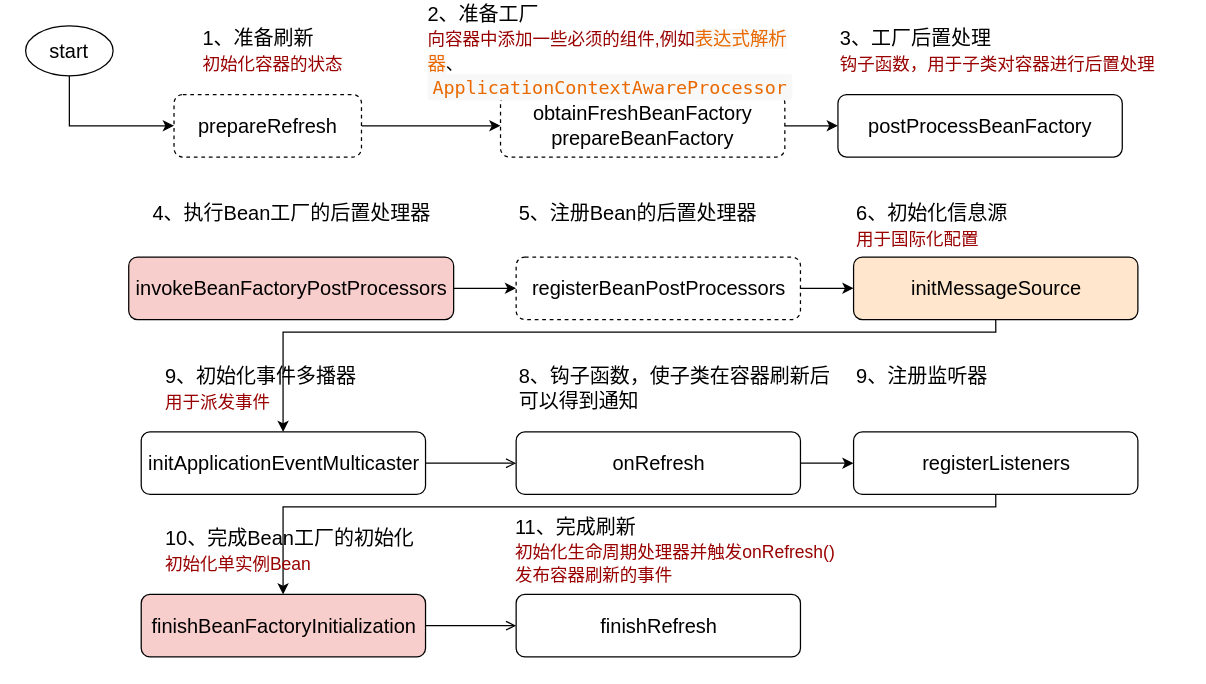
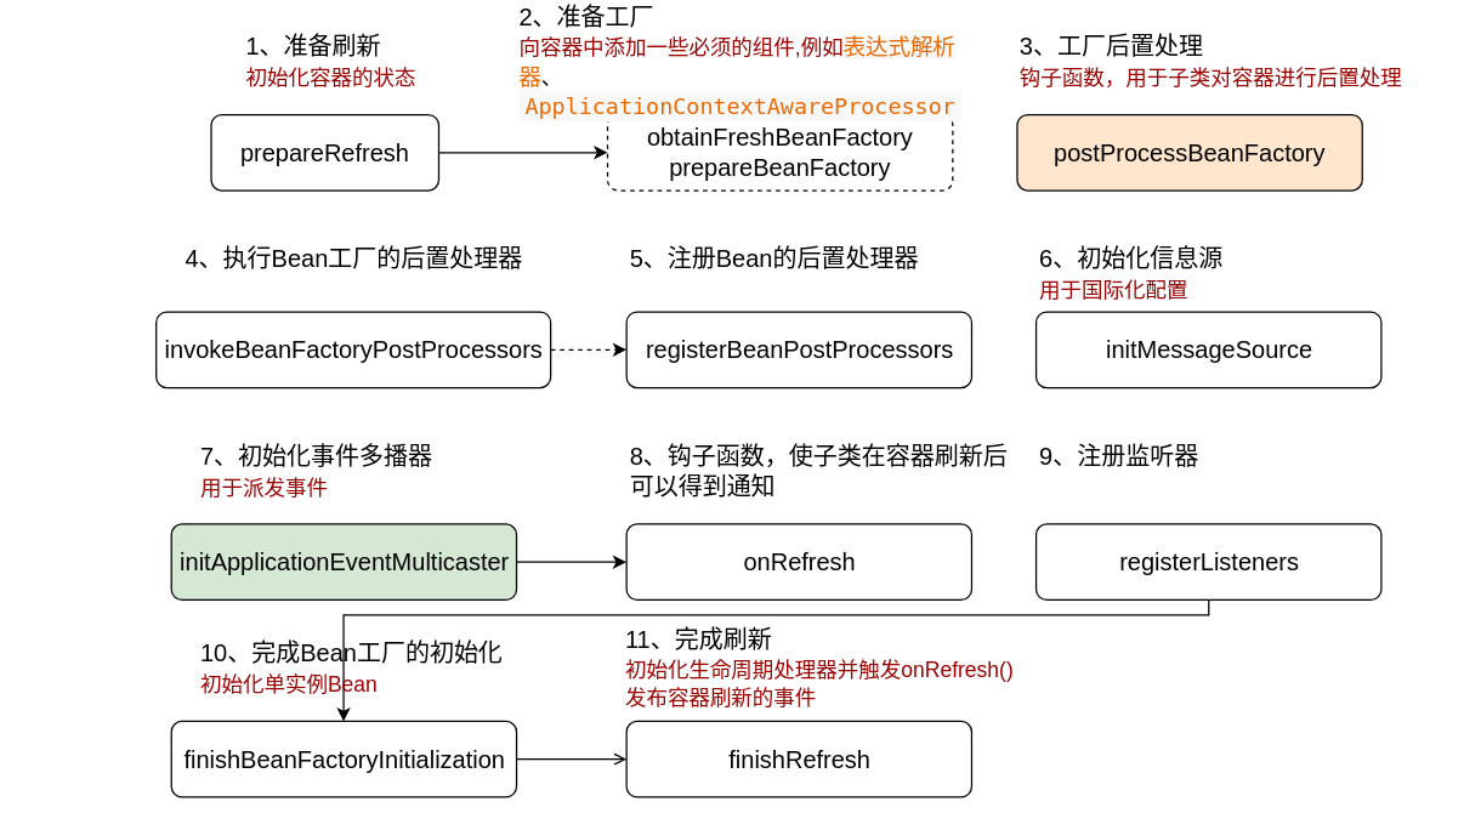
  <mxCell id="0" />
  <mxCell id="1" parent="0" />
- <mxCell id="2" style="edgeStyle=orthogonalEdgeStyle;rounded=0;orthogonalLoop=1;jettySize=auto;html=1;exitX=0.5;exitY=1;exitDx=0;exitDy=0;exitPerimeter=0;fontSize=16;entryX=0;entryY=0.5;entryDx=0;entryDy=0;" edge="1" parent="1" source="3" target="5"><mxGeometry relative="1" as="geometry" /></mxCell>
- <mxCell id="3" value="start" style="strokeWidth=1;html=1;shape=mxgraph.flowchart.start_1;whiteSpace=wrap;fontSize=16;" vertex="1" parent="1"><mxGeometry x="20" y="20" width="70" height="40" as="geometry" /></mxCell>
  <mxCell id="4" style="edgeStyle=orthogonalEdgeStyle;rounded=0;orthogonalLoop=1;jettySize=auto;html=1;exitX=1;exitY=0.5;exitDx=0;exitDy=0;fontSize=16;" edge="1" parent="1" source="5" target="7"><mxGeometry relative="1" as="geometry" /></mxCell>
- <mxCell id="5" value="prepareRefresh" style="rounded=1;whiteSpace=wrap;html=1;absoluteArcSize=1;arcSize=14;strokeWidth=1;fontSize=16;dashed=1;" vertex="1" parent="1"><mxGeometry x="138.75" y="75" width="150" height="50" as="geometry" /></mxCell>
- <mxCell id="6" style="edgeStyle=orthogonalEdgeStyle;rounded=0;orthogonalLoop=1;jettySize=auto;html=1;exitX=1;exitY=0.5;exitDx=0;exitDy=0;entryX=0;entryY=0.5;entryDx=0;entryDy=0;fontSize=16;" edge="1" parent="1" source="7" target="8"><mxGeometry relative="1" as="geometry" /></mxCell>
+ <mxCell id="5" value="prepareRefresh" style="rounded=1;whiteSpace=wrap;html=1;absoluteArcSize=1;arcSize=14;strokeWidth=1;fontSize=16;" vertex="1" parent="1"><mxGeometry x="138.75" y="75" width="150" height="50" as="geometry" /></mxCell>
  <mxCell id="7" value="obtainFreshBeanFactory&lt;br&gt;prepareBeanFactory" style="rounded=1;whiteSpace=wrap;html=1;absoluteArcSize=1;arcSize=14;strokeWidth=1;fontSize=16;dashed=1;" vertex="1" parent="1"><mxGeometry x="400" y="75" width="227.5" height="50" as="geometry" /></mxCell>
- <mxCell id="8" value="postProcessBeanFactory" style="rounded=1;whiteSpace=wrap;html=1;absoluteArcSize=1;arcSize=14;strokeWidth=1;fontSize=16;" vertex="1" parent="1"><mxGeometry x="670" y="75" width="227.5" height="50" as="geometry" /></mxCell>
- <mxCell id="9" style="edgeStyle=orthogonalEdgeStyle;rounded=0;orthogonalLoop=1;jettySize=auto;html=1;exitX=1;exitY=0.5;exitDx=0;exitDy=0;entryX=0;entryY=0.5;entryDx=0;entryDy=0;fontSize=16;" edge="1" parent="1" source="10" target="12"><mxGeometry relative="1" as="geometry" /></mxCell>
- <mxCell id="10" value="invokeBeanFactoryPostProcessors" style="rounded=1;whiteSpace=wrap;html=1;absoluteArcSize=1;arcSize=14;strokeWidth=1;fontSize=16;fillColor=#f8cecc;" vertex="1" parent="1"><mxGeometry x="102.5" y="205" width="260" height="50" as="geometry" /></mxCell>
- <mxCell id="11" style="edgeStyle=orthogonalEdgeStyle;rounded=0;orthogonalLoop=1;jettySize=auto;html=1;exitX=1;exitY=0.5;exitDx=0;exitDy=0;fontSize=16;entryX=0;entryY=0.5;entryDx=0;entryDy=0;" edge="1" parent="1" source="12" target="14"><mxGeometry relative="1" as="geometry" /></mxCell>
- <mxCell id="12" value="registerBeanPostProcessors" style="rounded=1;whiteSpace=wrap;html=1;absoluteArcSize=1;arcSize=14;strokeWidth=1;fontSize=16;dashed=1;" vertex="1" parent="1"><mxGeometry x="412.5" y="205" width="227.5" height="50" as="geometry" /></mxCell>
- <mxCell id="13" style="edgeStyle=orthogonalEdgeStyle;rounded=0;orthogonalLoop=1;jettySize=auto;html=1;exitX=0.5;exitY=1;exitDx=0;exitDy=0;fontSize=16;" edge="1" parent="1" source="14" target="16"><mxGeometry relative="1" as="geometry"><Array as="points"><mxPoint x="796" y="265" /><mxPoint x="226" y="265" /></Array></mxGeometry></mxCell>
- <mxCell id="14" value="initMessageSource" style="rounded=1;whiteSpace=wrap;html=1;absoluteArcSize=1;arcSize=14;strokeWidth=1;fontSize=16;fillColor=#ffe6cc;" vertex="1" parent="1"><mxGeometry x="682.5" y="205" width="227.5" height="50" as="geometry" /></mxCell>
- <mxCell id="15" style="edgeStyle=orthogonalEdgeStyle;rounded=0;orthogonalLoop=1;jettySize=auto;html=1;exitX=1;exitY=0.5;exitDx=0;exitDy=0;fontSize=16;endArrow=open;" edge="1" parent="1" source="16" target="18"><mxGeometry relative="1" as="geometry" /></mxCell>
- <mxCell id="16" value="initApplicationEventMulticaster" style="rounded=1;whiteSpace=wrap;html=1;absoluteArcSize=1;arcSize=14;strokeWidth=1;fontSize=16;" vertex="1" parent="1"><mxGeometry x="112.5" y="345" width="227.5" height="50" as="geometry" /></mxCell>
- <mxCell id="17" style="edgeStyle=orthogonalEdgeStyle;rounded=0;orthogonalLoop=1;jettySize=auto;html=1;exitX=1;exitY=0.5;exitDx=0;exitDy=0;fontSize=16;" edge="1" parent="1" source="18" target="20"><mxGeometry relative="1" as="geometry" /></mxCell>
+ <mxCell id="8" value="postProcessBeanFactory" style="rounded=1;whiteSpace=wrap;html=1;absoluteArcSize=1;arcSize=14;strokeWidth=1;fontSize=16;fillColor=#ffe6cc;" vertex="1" parent="1"><mxGeometry x="670" y="75" width="227.5" height="50" as="geometry" /></mxCell>
+ <mxCell id="9" style="edgeStyle=orthogonalEdgeStyle;rounded=0;orthogonalLoop=1;jettySize=auto;html=1;exitX=1;exitY=0.5;exitDx=0;exitDy=0;entryX=0;entryY=0.5;entryDx=0;entryDy=0;fontSize=16;dashed=1;" edge="1" parent="1" source="10" target="12"><mxGeometry relative="1" as="geometry" /></mxCell>
+ <mxCell id="10" value="invokeBeanFactoryPostProcessors" style="rounded=1;whiteSpace=wrap;html=1;absoluteArcSize=1;arcSize=14;strokeWidth=1;fontSize=16;" vertex="1" parent="1"><mxGeometry x="102.5" y="205" width="260" height="50" as="geometry" /></mxCell>
+ <mxCell id="12" value="registerBeanPostProcessors" style="rounded=1;whiteSpace=wrap;html=1;absoluteArcSize=1;arcSize=14;strokeWidth=1;fontSize=16;" vertex="1" parent="1"><mxGeometry x="412.5" y="205" width="227.5" height="50" as="geometry" /></mxCell>
+ <mxCell id="14" value="initMessageSource" style="rounded=1;whiteSpace=wrap;html=1;absoluteArcSize=1;arcSize=14;strokeWidth=1;fontSize=16;" vertex="1" parent="1"><mxGeometry x="682.5" y="205" width="227.5" height="50" as="geometry" /></mxCell>
+ <mxCell id="15" style="edgeStyle=orthogonalEdgeStyle;rounded=0;orthogonalLoop=1;jettySize=auto;html=1;exitX=1;exitY=0.5;exitDx=0;exitDy=0;fontSize=16;" edge="1" parent="1" source="16" target="18"><mxGeometry relative="1" as="geometry" /></mxCell>
+ <mxCell id="16" value="initApplicationEventMulticaster" style="rounded=1;whiteSpace=wrap;html=1;absoluteArcSize=1;arcSize=14;strokeWidth=1;fontSize=16;fillColor=#d5e8d4;" vertex="1" parent="1"><mxGeometry x="112.5" y="345" width="227.5" height="50" as="geometry" /></mxCell>
  <mxCell id="18" value="onRefresh" style="rounded=1;whiteSpace=wrap;html=1;absoluteArcSize=1;arcSize=14;strokeWidth=1;fontSize=16;" vertex="1" parent="1"><mxGeometry x="412.5" y="345" width="227.5" height="50" as="geometry" /></mxCell>
  <mxCell id="19" style="edgeStyle=orthogonalEdgeStyle;rounded=0;orthogonalLoop=1;jettySize=auto;html=1;exitX=0.5;exitY=1;exitDx=0;exitDy=0;fontSize=16;" edge="1" parent="1" source="20" target="22"><mxGeometry relative="1" as="geometry"><Array as="points"><mxPoint x="796" y="405" /><mxPoint x="226" y="405" /></Array></mxGeometry></mxCell>
  <mxCell id="20" value="registerListeners" style="rounded=1;whiteSpace=wrap;html=1;absoluteArcSize=1;arcSize=14;strokeWidth=1;fontSize=16;" vertex="1" parent="1"><mxGeometry x="682.5" y="345" width="227.5" height="50" as="geometry" /></mxCell>
  <mxCell id="21" style="edgeStyle=orthogonalEdgeStyle;rounded=0;orthogonalLoop=1;jettySize=auto;html=1;exitX=1;exitY=0.5;exitDx=0;exitDy=0;entryX=0;entryY=0.5;entryDx=0;entryDy=0;fontSize=16;endArrow=open;" edge="1" parent="1" source="22" target="23"><mxGeometry relative="1" as="geometry" /></mxCell>
- <mxCell id="22" value="finishBeanFactoryInitialization" style="rounded=1;whiteSpace=wrap;html=1;absoluteArcSize=1;arcSize=14;strokeWidth=1;fontSize=16;fillColor=#f8cecc;" vertex="1" parent="1"><mxGeometry x="112.5" y="475" width="227.5" height="50" as="geometry" /></mxCell>
+ <mxCell id="22" value="finishBeanFactoryInitialization" style="rounded=1;whiteSpace=wrap;html=1;absoluteArcSize=1;arcSize=14;strokeWidth=1;fontSize=16;" vertex="1" parent="1"><mxGeometry x="112.5" y="475" width="227.5" height="50" as="geometry" /></mxCell>
  <mxCell id="23" value="finishRefresh" style="rounded=1;whiteSpace=wrap;html=1;absoluteArcSize=1;arcSize=14;strokeWidth=1;fontSize=16;" vertex="1" parent="1"><mxGeometry x="412.5" y="475" width="227.5" height="50" as="geometry" /></mxCell>
  <mxCell id="24" value="1、准备刷新&lt;br&gt;&lt;font style=&quot;font-size: 14px&quot; color=&quot;#990000&quot;&gt;初始化容器的状态&lt;/font&gt;" style="text;html=1;strokeColor=none;fillColor=none;align=left;verticalAlign=middle;whiteSpace=wrap;rounded=0;fontSize=16;" vertex="1" parent="1"><mxGeometry x="160" y="35" width="140" height="10" as="geometry" /></mxCell>
  <mxCell id="25" value="2、准备工厂&lt;br&gt;&lt;font style=&quot;font-size: 14px&quot; color=&quot;#990000&quot;&gt;向容器中添加一些必须的组件,例如&lt;/font&gt;&lt;font style=&quot;font-size: 14px&quot;&gt;&lt;span style=&quot;color: rgb(233 , 105 , 0) ; font-size: 14.72px ; word-spacing: 0.8px ; background-color: rgb(248 , 248 , 248)&quot;&gt;表达式解析器&lt;/span&gt;、&lt;/font&gt;&lt;code style=&quot;box-sizing: border-box ; padding: 2px 4px ; border-radius: 2px ; font-size: 0.92rem ; color: rgb(233 , 105 , 0) ; background-color: rgb(248 , 248 , 248) ; word-spacing: 0.8px&quot;&gt;ApplicationContextAwareProcessor&lt;/code&gt;" style="text;html=1;strokeColor=none;fillColor=none;align=left;verticalAlign=middle;whiteSpace=wrap;rounded=0;fontSize=16;" vertex="1" parent="1"><mxGeometry x="340" y="35" width="140" height="10" as="geometry" /></mxCell>
  <mxCell id="26" value="3、工厂后置处理&lt;br&gt;&lt;font style=&quot;font-size: 14px&quot; color=&quot;#990000&quot;&gt;钩子函数，用于子类对容器进行后置处理&lt;/font&gt;" style="text;html=1;strokeColor=none;fillColor=none;align=left;verticalAlign=middle;whiteSpace=wrap;rounded=0;fontSize=16;" vertex="1" parent="1"><mxGeometry x="670" y="35" width="260" height="10" as="geometry" /></mxCell>
  <mxCell id="27" value="4、执行Bean工厂的后置处理器" style="text;html=1;strokeColor=none;fillColor=none;align=left;verticalAlign=middle;whiteSpace=wrap;rounded=0;fontSize=16;" vertex="1" parent="1"><mxGeometry x="120" y="165" width="260" height="10" as="geometry" /></mxCell>
  <mxCell id="28" value="5、注册Bean的后置处理器" style="text;html=1;strokeColor=none;fillColor=none;align=left;verticalAlign=middle;whiteSpace=wrap;rounded=0;fontSize=16;" vertex="1" parent="1"><mxGeometry x="412.5" y="165" width="260" height="10" as="geometry" /></mxCell>
  <mxCell id="29" value="6、初始化信息源&lt;br&gt;&lt;font style=&quot;font-size: 14px&quot; color=&quot;#990000&quot;&gt;用于国际化配置&lt;/font&gt;" style="text;html=1;strokeColor=none;fillColor=none;align=left;verticalAlign=middle;whiteSpace=wrap;rounded=0;fontSize=16;" vertex="1" parent="1"><mxGeometry x="682.5" y="175" width="260" height="10" as="geometry" /></mxCell>
- <mxCell id="30" value="9、初始化事件多播器&lt;br&gt;&lt;font style=&quot;font-size: 14px&quot; color=&quot;#990000&quot;&gt;用于派发事件&lt;/font&gt;" style="text;html=1;strokeColor=none;fillColor=none;align=left;verticalAlign=middle;whiteSpace=wrap;rounded=0;fontSize=16;" vertex="1" parent="1"><mxGeometry x="130" y="305" width="260" height="10" as="geometry" /></mxCell>
+ <mxCell id="30" value="7、初始化事件多播器&lt;br&gt;&lt;font style=&quot;font-size: 14px&quot; color=&quot;#990000&quot;&gt;用于派发事件&lt;/font&gt;" style="text;html=1;strokeColor=none;fillColor=none;align=left;verticalAlign=middle;whiteSpace=wrap;rounded=0;fontSize=16;" vertex="1" parent="1"><mxGeometry x="130" y="305" width="260" height="10" as="geometry" /></mxCell>
  <mxCell id="31" value="8、钩子函数，使子类在容器刷新后可以得到通知" style="text;html=1;strokeColor=none;fillColor=none;align=left;verticalAlign=middle;whiteSpace=wrap;rounded=0;fontSize=16;" vertex="1" parent="1"><mxGeometry x="412.5" y="305" width="260" height="10" as="geometry" /></mxCell>
  <mxCell id="32" value="9、注册监听器" style="text;html=1;strokeColor=none;fillColor=none;align=left;verticalAlign=middle;whiteSpace=wrap;rounded=0;fontSize=16;" vertex="1" parent="1"><mxGeometry x="682.5" y="295" width="260" height="10" as="geometry" /></mxCell>
  <mxCell id="33" value="10、完成Bean工厂的初始化&lt;br&gt;&lt;font style=&quot;font-size: 14px&quot; color=&quot;#990000&quot;&gt;初始化单实例Bean&lt;/font&gt;" style="text;html=1;strokeColor=none;fillColor=none;align=left;verticalAlign=middle;whiteSpace=wrap;rounded=0;fontSize=16;" vertex="1" parent="1"><mxGeometry x="130" y="435" width="260" height="10" as="geometry" /></mxCell>
  <mxCell id="34" value="11、完成刷新&lt;br&gt;&lt;font style=&quot;font-size: 14px&quot; color=&quot;#990000&quot;&gt;初始化生命周期处理器并触发&lt;/font&gt;&lt;font color=&quot;#990000&quot;&gt;&lt;span style=&quot;font-size: 14px&quot;&gt;onRefresh()&lt;br&gt;发布容器刷新的事件&lt;br&gt;&lt;/span&gt;&lt;/font&gt;" style="text;html=1;strokeColor=none;fillColor=none;align=left;verticalAlign=middle;whiteSpace=wrap;rounded=0;fontSize=16;" vertex="1" parent="1"><mxGeometry x="410" y="435" width="260" height="10" as="geometry" /></mxCell>
